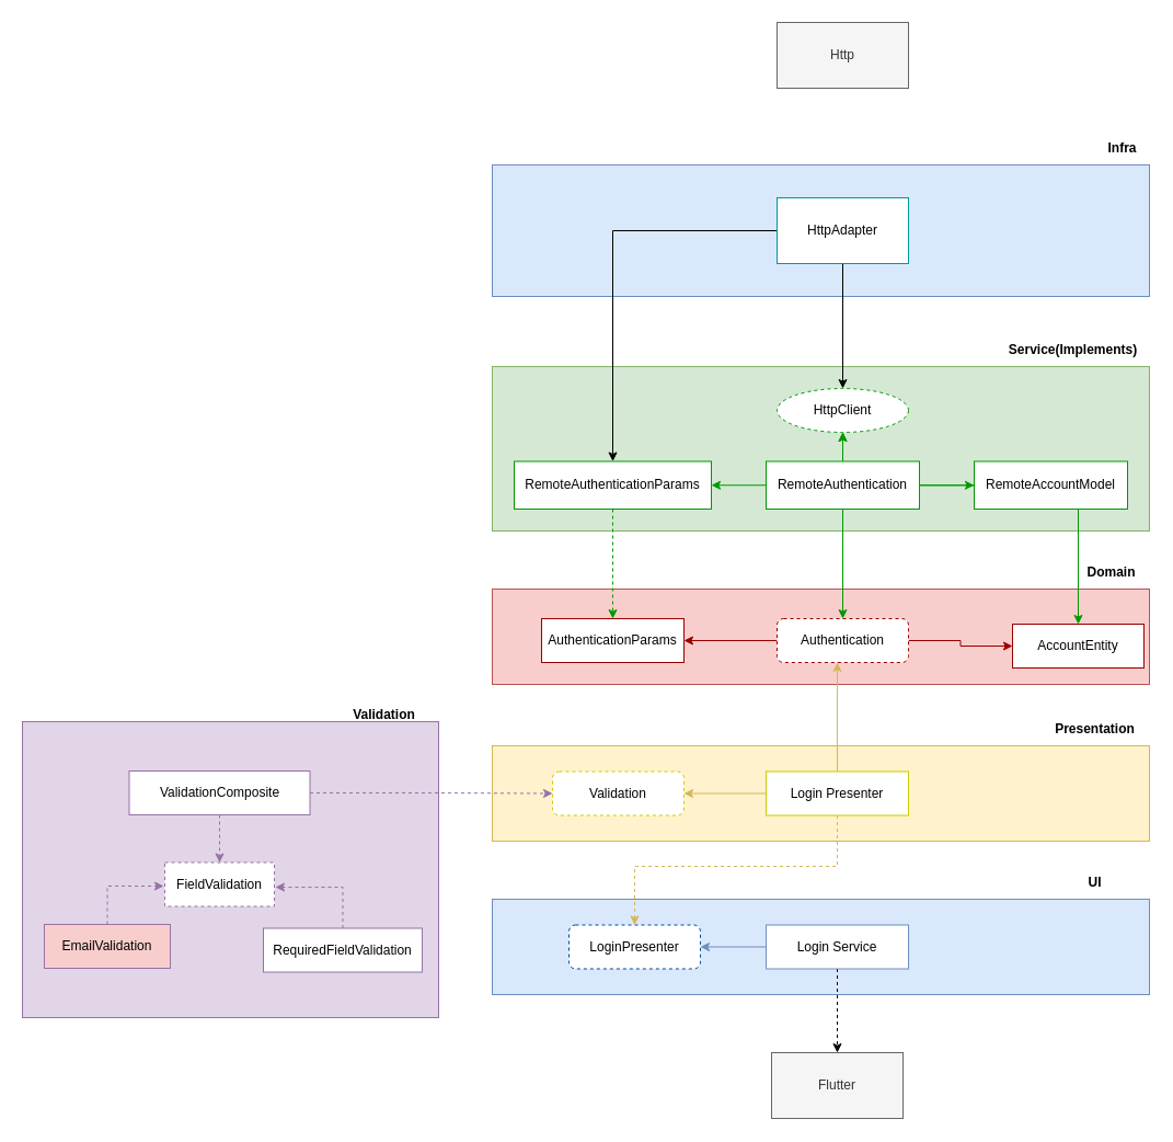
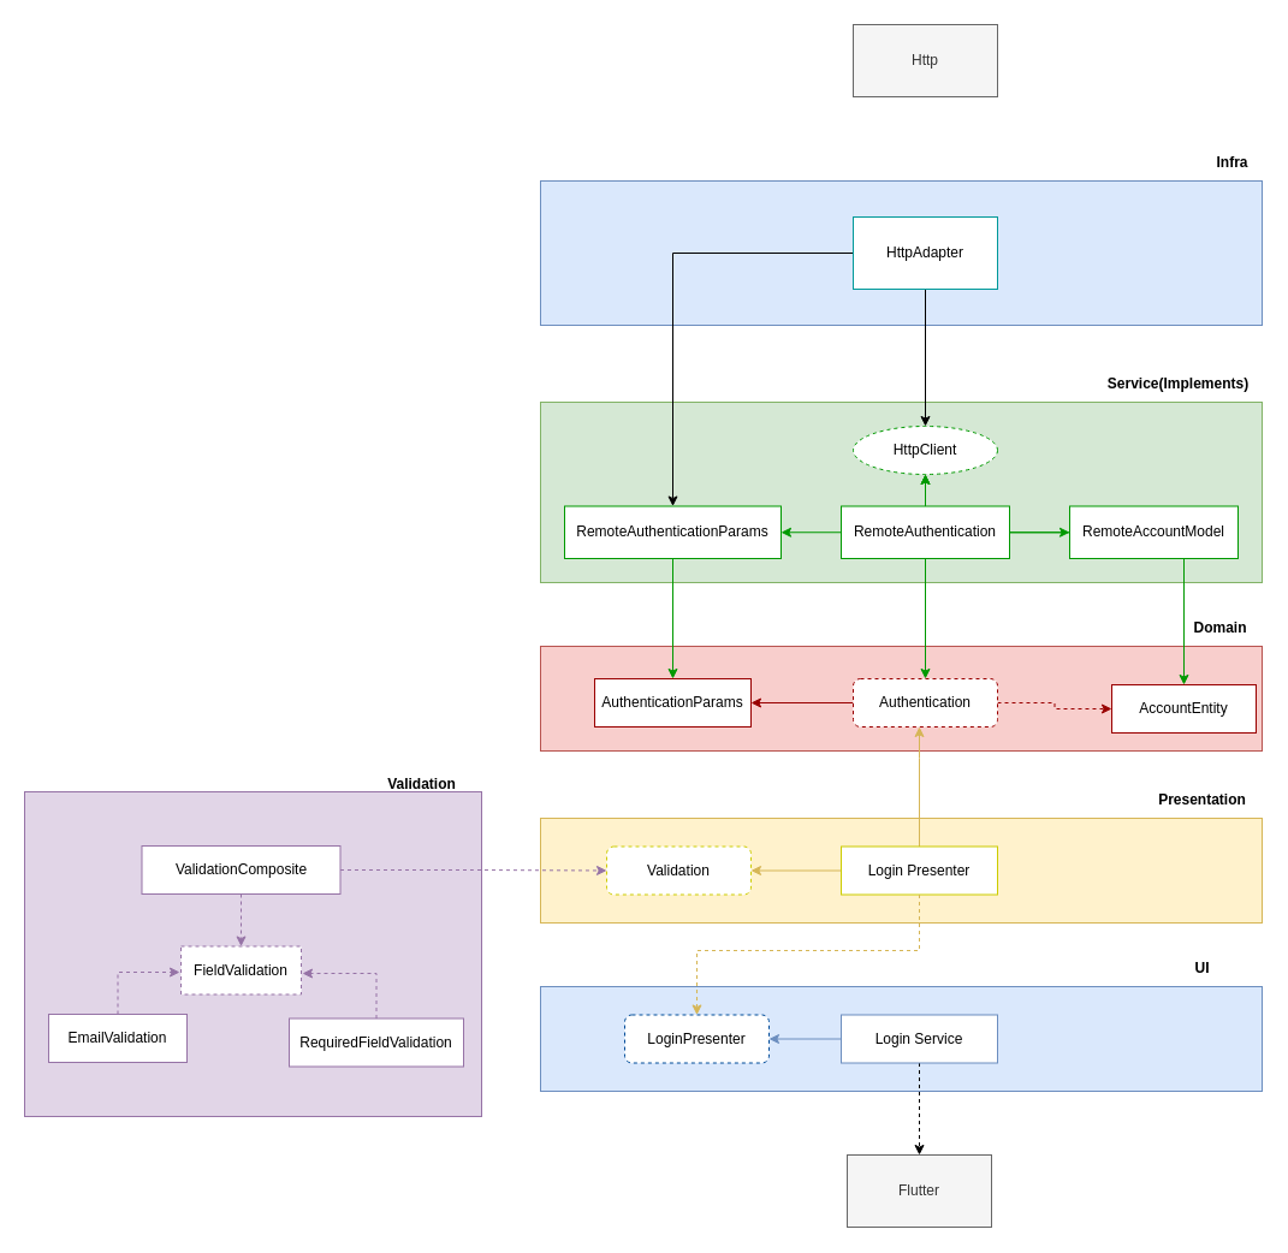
  <mxCell id="0" />
  <mxCell id="1" parent="0" />
  <mxCell id="2" value="" style="rounded=0;whiteSpace=wrap;html=1;fillColor=#d5e8d4;strokeColor=#82b366;" parent="1" vertex="1"><mxGeometry x="449" y="334" width="600" height="150" as="geometry" /></mxCell>
  <mxCell id="3" value="" style="rounded=0;whiteSpace=wrap;html=1;fillColor=#f8cecc;strokeColor=#b85450;" parent="1" vertex="1"><mxGeometry x="449" y="537" width="600" height="87" as="geometry" /></mxCell>
- <mxCell id="4" value="" style="edgeStyle=orthogonalEdgeStyle;rounded=0;orthogonalLoop=1;jettySize=auto;html=1;strokeColor=#990000;" parent="1" source="6" target="8" edge="1"><mxGeometry relative="1" as="geometry" /></mxCell>
+ <mxCell id="4" value="" style="edgeStyle=orthogonalEdgeStyle;rounded=0;orthogonalLoop=1;jettySize=auto;html=1;strokeColor=#990000;dashed=1;" parent="1" source="6" target="8" edge="1"><mxGeometry relative="1" as="geometry" /></mxCell>
  <mxCell id="5" value="" style="edgeStyle=orthogonalEdgeStyle;rounded=0;orthogonalLoop=1;jettySize=auto;html=1;strokeColor=#990000;" parent="1" source="6" target="22" edge="1"><mxGeometry relative="1" as="geometry" /></mxCell>
  <mxCell id="6" value="Authentication" style="rounded=1;whiteSpace=wrap;html=1;dashed=1;strokeColor=#990000;" parent="1" vertex="1"><mxGeometry x="709" y="564" width="120" height="40" as="geometry" /></mxCell>
  <mxCell id="7" value="Domain" style="text;html=1;align=center;verticalAlign=middle;resizable=0;points=[];autosize=1;strokeColor=none;fillColor=none;fontStyle=1" parent="1" vertex="1"><mxGeometry x="979" y="507" width="70" height="30" as="geometry" /></mxCell>
  <mxCell id="8" value="AccountEntity" style="rounded=0;whiteSpace=wrap;html=1;strokeColor=#990000;" parent="1" vertex="1"><mxGeometry x="924" y="569" width="120" height="40" as="geometry" /></mxCell>
  <mxCell id="9" style="edgeStyle=orthogonalEdgeStyle;rounded=0;orthogonalLoop=1;jettySize=auto;html=1;strokeColor=#009900;fillColor=#d5e8d4;" parent="1" source="17" target="8" edge="1"><mxGeometry relative="1" as="geometry" /></mxCell>
  <mxCell id="10" style="edgeStyle=orthogonalEdgeStyle;rounded=0;orthogonalLoop=1;jettySize=auto;html=1;entryX=0.5;entryY=0;entryDx=0;entryDy=0;strokeColor=#009900;fillColor=#d5e8d4;" parent="1" source="17" target="6" edge="1"><mxGeometry relative="1" as="geometry" /></mxCell>
  <mxCell id="11" value="Service(Implements)" style="text;html=1;align=center;verticalAlign=middle;resizable=0;points=[];autosize=1;strokeColor=none;fillColor=none;fontStyle=1" parent="1" vertex="1"><mxGeometry x="909" y="304" width="140" height="30" as="geometry" /></mxCell>
  <mxCell id="12" value="" style="edgeStyle=orthogonalEdgeStyle;rounded=0;orthogonalLoop=1;jettySize=auto;html=1;strokeColor=#82b366;fillColor=#d5e8d4;" parent="1" source="17" target="18" edge="1"><mxGeometry relative="1" as="geometry" /></mxCell>
  <mxCell id="13" value="" style="edgeStyle=orthogonalEdgeStyle;rounded=0;orthogonalLoop=1;jettySize=auto;html=1;strokeColor=#009900;fillColor=#d5e8d4;" parent="1" source="17" target="19" edge="1"><mxGeometry relative="1" as="geometry" /></mxCell>
  <mxCell id="14" value="" style="edgeStyle=orthogonalEdgeStyle;rounded=0;orthogonalLoop=1;jettySize=auto;html=1;strokeColor=#009900;fillColor=#d5e8d4;" parent="1" source="17" target="21" edge="1"><mxGeometry relative="1" as="geometry" /></mxCell>
  <mxCell id="15" value="" style="edgeStyle=orthogonalEdgeStyle;rounded=0;orthogonalLoop=1;jettySize=auto;html=1;strokeColor=#009900;" parent="1" source="17" target="18" edge="1"><mxGeometry relative="1" as="geometry" /></mxCell>
  <mxCell id="16" value="" style="edgeStyle=orthogonalEdgeStyle;rounded=0;orthogonalLoop=1;jettySize=auto;html=1;strokeColor=#009900;" parent="1" source="17" target="18" edge="1"><mxGeometry relative="1" as="geometry" /></mxCell>
  <mxCell id="17" value="RemoteAuthentication" style="rounded=0;whiteSpace=wrap;html=1;strokeColor=#009900;" parent="1" vertex="1"><mxGeometry x="699" y="420.5" width="140" height="43.5" as="geometry" /></mxCell>
  <mxCell id="18" value="HttpClient" style="ellipse;whiteSpace=wrap;html=1;dashed=1;strokeColor=#009900;" parent="1" vertex="1"><mxGeometry x="709" y="354" width="120" height="40" as="geometry" /></mxCell>
  <mxCell id="19" value="RemoteAccountModel" style="rounded=0;whiteSpace=wrap;html=1;strokeColor=#009900;" parent="1" vertex="1"><mxGeometry x="889" y="420.5" width="140" height="43.5" as="geometry" /></mxCell>
- <mxCell id="20" style="edgeStyle=orthogonalEdgeStyle;rounded=0;orthogonalLoop=1;jettySize=auto;html=1;strokeColor=#009900;fillColor=#d5e8d4;dashed=1;" parent="1" source="21" target="22" edge="1"><mxGeometry relative="1" as="geometry" /></mxCell>
+ <mxCell id="20" style="edgeStyle=orthogonalEdgeStyle;rounded=0;orthogonalLoop=1;jettySize=auto;html=1;strokeColor=#009900;fillColor=#d5e8d4;" parent="1" source="21" target="22" edge="1"><mxGeometry relative="1" as="geometry" /></mxCell>
  <mxCell id="21" value="RemoteAuthenticationParams" style="rounded=0;whiteSpace=wrap;html=1;strokeColor=#009900;" parent="1" vertex="1"><mxGeometry x="469" y="420.5" width="180" height="43.5" as="geometry" /></mxCell>
  <mxCell id="22" value="AuthenticationParams" style="rounded=0;whiteSpace=wrap;html=1;strokeColor=#990000;" parent="1" vertex="1"><mxGeometry x="494" y="564" width="130" height="40" as="geometry" /></mxCell>
  <mxCell id="23" value="" style="rounded=0;whiteSpace=wrap;html=1;fillColor=#dae8fc;strokeColor=#6c8ebf;" parent="1" vertex="1"><mxGeometry x="449" y="150" width="600" height="120" as="geometry" /></mxCell>
  <mxCell id="24" value="Infra" style="text;html=1;align=center;verticalAlign=middle;resizable=0;points=[];autosize=1;strokeColor=none;fillColor=none;fontStyle=1" parent="1" vertex="1"><mxGeometry x="999" y="120" width="50" height="30" as="geometry" /></mxCell>
  <mxCell id="25" value="" style="edgeStyle=orthogonalEdgeStyle;rounded=0;orthogonalLoop=1;jettySize=auto;html=1;" parent="1" source="27" target="18" edge="1"><mxGeometry relative="1" as="geometry" /></mxCell>
  <mxCell id="26" value="" style="edgeStyle=orthogonalEdgeStyle;rounded=0;orthogonalLoop=1;jettySize=auto;html=1;" parent="1" source="27" target="21" edge="1"><mxGeometry relative="1" as="geometry"><mxPoint x="769" y="90" as="targetPoint" /></mxGeometry></mxCell>
  <mxCell id="27" value="HttpAdapter" style="rounded=0;whiteSpace=wrap;html=1;strokeColor=#009999;" parent="1" vertex="1"><mxGeometry x="709" y="180" width="120" height="60" as="geometry" /></mxCell>
  <mxCell id="28" value="Http" style="rounded=0;whiteSpace=wrap;html=1;strokeColor=#666666;fillColor=#f5f5f5;fontColor=#333333;" parent="1" vertex="1"><mxGeometry x="709" y="20" width="120" height="60" as="geometry" /></mxCell>
  <mxCell id="29" value="" style="rounded=0;whiteSpace=wrap;html=1;fillColor=#fff2cc;strokeColor=#d6b656;" parent="1" vertex="1"><mxGeometry x="449" y="680" width="600" height="87" as="geometry" /></mxCell>
  <mxCell id="30" value="" style="edgeStyle=orthogonalEdgeStyle;rounded=0;orthogonalLoop=1;jettySize=auto;html=1;fillColor=#fff2cc;strokeColor=#d6b656;" parent="1" source="32" target="33" edge="1"><mxGeometry relative="1" as="geometry" /></mxCell>
  <mxCell id="31" style="edgeStyle=orthogonalEdgeStyle;rounded=0;orthogonalLoop=1;jettySize=auto;html=1;fillColor=#fff2cc;strokeColor=#d6b656;" parent="1" source="32" target="6" edge="1"><mxGeometry relative="1" as="geometry"><Array as="points"><mxPoint x="764" y="630" /><mxPoint x="764" y="630" /></Array></mxGeometry></mxCell>
  <mxCell id="32" value="Login Presenter" style="rounded=0;whiteSpace=wrap;html=1;strokeColor=#CCCC00;" parent="1" vertex="1"><mxGeometry x="699" y="703.5" width="130" height="40" as="geometry" /></mxCell>
  <mxCell id="33" value="Validation" style="rounded=1;whiteSpace=wrap;html=1;dashed=1;strokeColor=#CCCC00;" parent="1" vertex="1"><mxGeometry x="504" y="703.5" width="120" height="40" as="geometry" /></mxCell>
  <mxCell id="34" value="" style="rounded=0;whiteSpace=wrap;html=1;fillColor=#dae8fc;strokeColor=#6c8ebf;" parent="1" vertex="1"><mxGeometry x="449" y="820" width="600" height="87" as="geometry" /></mxCell>
  <mxCell id="35" value="" style="edgeStyle=orthogonalEdgeStyle;rounded=0;orthogonalLoop=1;jettySize=auto;html=1;fillColor=#dae8fc;strokeColor=#6c8ebf;" edge="1" parent="1" source="37" target="50"><mxGeometry relative="1" as="geometry" /></mxCell>
  <mxCell id="36" value="" style="edgeStyle=orthogonalEdgeStyle;rounded=0;orthogonalLoop=1;jettySize=auto;html=1;dashed=1;" edge="1" parent="1" source="37" target="49"><mxGeometry relative="1" as="geometry" /></mxCell>
  <mxCell id="37" value="Login Service" style="rounded=0;whiteSpace=wrap;html=1;strokeColor=#6c8ebf;fillColor=#FFFFFF;" parent="1" vertex="1"><mxGeometry x="699" y="843.5" width="130" height="40" as="geometry" /></mxCell>
  <mxCell id="38" value="Presentation" style="text;html=1;align=center;verticalAlign=middle;resizable=0;points=[];autosize=1;strokeColor=none;fillColor=none;fontStyle=1" parent="1" vertex="1"><mxGeometry x="949" y="650" width="100" height="30" as="geometry" /></mxCell>
  <mxCell id="39" value="UI" style="text;html=1;align=center;verticalAlign=middle;resizable=0;points=[];autosize=1;strokeColor=none;fillColor=none;fontStyle=1" parent="1" vertex="1"><mxGeometry x="979" y="790" width="40" height="30" as="geometry" /></mxCell>
  <mxCell id="40" value="" style="rounded=0;whiteSpace=wrap;html=1;fillColor=#e1d5e7;strokeColor=#9673a6;" parent="1" vertex="1"><mxGeometry x="20" y="658" width="380" height="270" as="geometry" /></mxCell>
  <mxCell id="41" style="edgeStyle=orthogonalEdgeStyle;rounded=0;orthogonalLoop=1;jettySize=auto;html=1;entryX=1.01;entryY=0.563;entryDx=0;entryDy=0;entryPerimeter=0;dashed=1;fillColor=#e1d5e7;strokeColor=#9673a6;" edge="1" parent="1" source="42" target="52"><mxGeometry relative="1" as="geometry" /></mxCell>
  <mxCell id="42" value="RequiredFieldValidation" style="rounded=0;whiteSpace=wrap;html=1;strokeColor=#9673a6;fillColor=#FFFFFF;" parent="1" vertex="1"><mxGeometry x="240" y="846.5" width="145" height="40" as="geometry" /></mxCell>
  <mxCell id="43" style="edgeStyle=orthogonalEdgeStyle;rounded=0;orthogonalLoop=1;jettySize=auto;html=1;entryX=-0.01;entryY=0.538;entryDx=0;entryDy=0;entryPerimeter=0;dashed=1;fillColor=#e1d5e7;strokeColor=#9673a6;" edge="1" parent="1" source="44" target="52"><mxGeometry relative="1" as="geometry" /></mxCell>
- <mxCell id="44" value="EmailValidation" style="rounded=0;whiteSpace=wrap;html=1;strokeColor=#9673a6;fillColor=#f8cecc;" parent="1" vertex="1"><mxGeometry x="40" y="843" width="115" height="40" as="geometry" /></mxCell>
+ <mxCell id="44" value="EmailValidation" style="rounded=0;whiteSpace=wrap;html=1;strokeColor=#9673a6;fillColor=#FFFFFF;" parent="1" vertex="1"><mxGeometry x="40" y="843" width="115" height="40" as="geometry" /></mxCell>
  <mxCell id="45" value="" style="edgeStyle=orthogonalEdgeStyle;rounded=0;orthogonalLoop=1;jettySize=auto;html=1;dashed=1;fillColor=#e1d5e7;strokeColor=#9673a6;" edge="1" parent="1" source="47" target="52"><mxGeometry relative="1" as="geometry" /></mxCell>
  <mxCell id="46" style="edgeStyle=orthogonalEdgeStyle;rounded=0;orthogonalLoop=1;jettySize=auto;html=1;dashed=1;fillColor=#e1d5e7;strokeColor=#9673a6;" edge="1" parent="1" source="47" target="33"><mxGeometry relative="1" as="geometry" /></mxCell>
  <mxCell id="47" value="ValidationComposite" style="rounded=0;whiteSpace=wrap;html=1;strokeColor=#9673a6;fillColor=#FFFFFF;" parent="1" vertex="1"><mxGeometry x="117.5" y="703" width="165" height="40" as="geometry" /></mxCell>
  <mxCell id="48" value="Validation" style="text;html=1;align=center;verticalAlign=middle;resizable=0;points=[];autosize=1;strokeColor=none;fillColor=none;fontStyle=1" parent="1" vertex="1"><mxGeometry x="310" y="637" width="80" height="30" as="geometry" /></mxCell>
  <mxCell id="49" value="Flutter" style="rounded=0;whiteSpace=wrap;html=1;strokeColor=#666666;fillColor=#f5f5f5;fontColor=#333333;" vertex="1" parent="1"><mxGeometry x="704" y="960" width="120" height="60" as="geometry" /></mxCell>
  <mxCell id="50" value="LoginPresenter" style="rounded=1;whiteSpace=wrap;html=1;dashed=1;strokeColor=#004C99;" vertex="1" parent="1"><mxGeometry x="519" y="843.5" width="120" height="40" as="geometry" /></mxCell>
  <mxCell id="51" style="edgeStyle=orthogonalEdgeStyle;rounded=0;orthogonalLoop=1;jettySize=auto;html=1;fillColor=#fff2cc;strokeColor=#d6b656;dashed=1;" edge="1" parent="1" source="32" target="50"><mxGeometry relative="1" as="geometry"><Array as="points"><mxPoint x="764" y="790" /><mxPoint x="579" y="790" /></Array></mxGeometry></mxCell>
  <mxCell id="52" value="FieldValidation" style="rounded=0;whiteSpace=wrap;html=1;strokeColor=#9673a6;fillColor=#FFFFFF;dashed=1;" vertex="1" parent="1"><mxGeometry x="150" y="786.5" width="100" height="40" as="geometry" /></mxCell>
